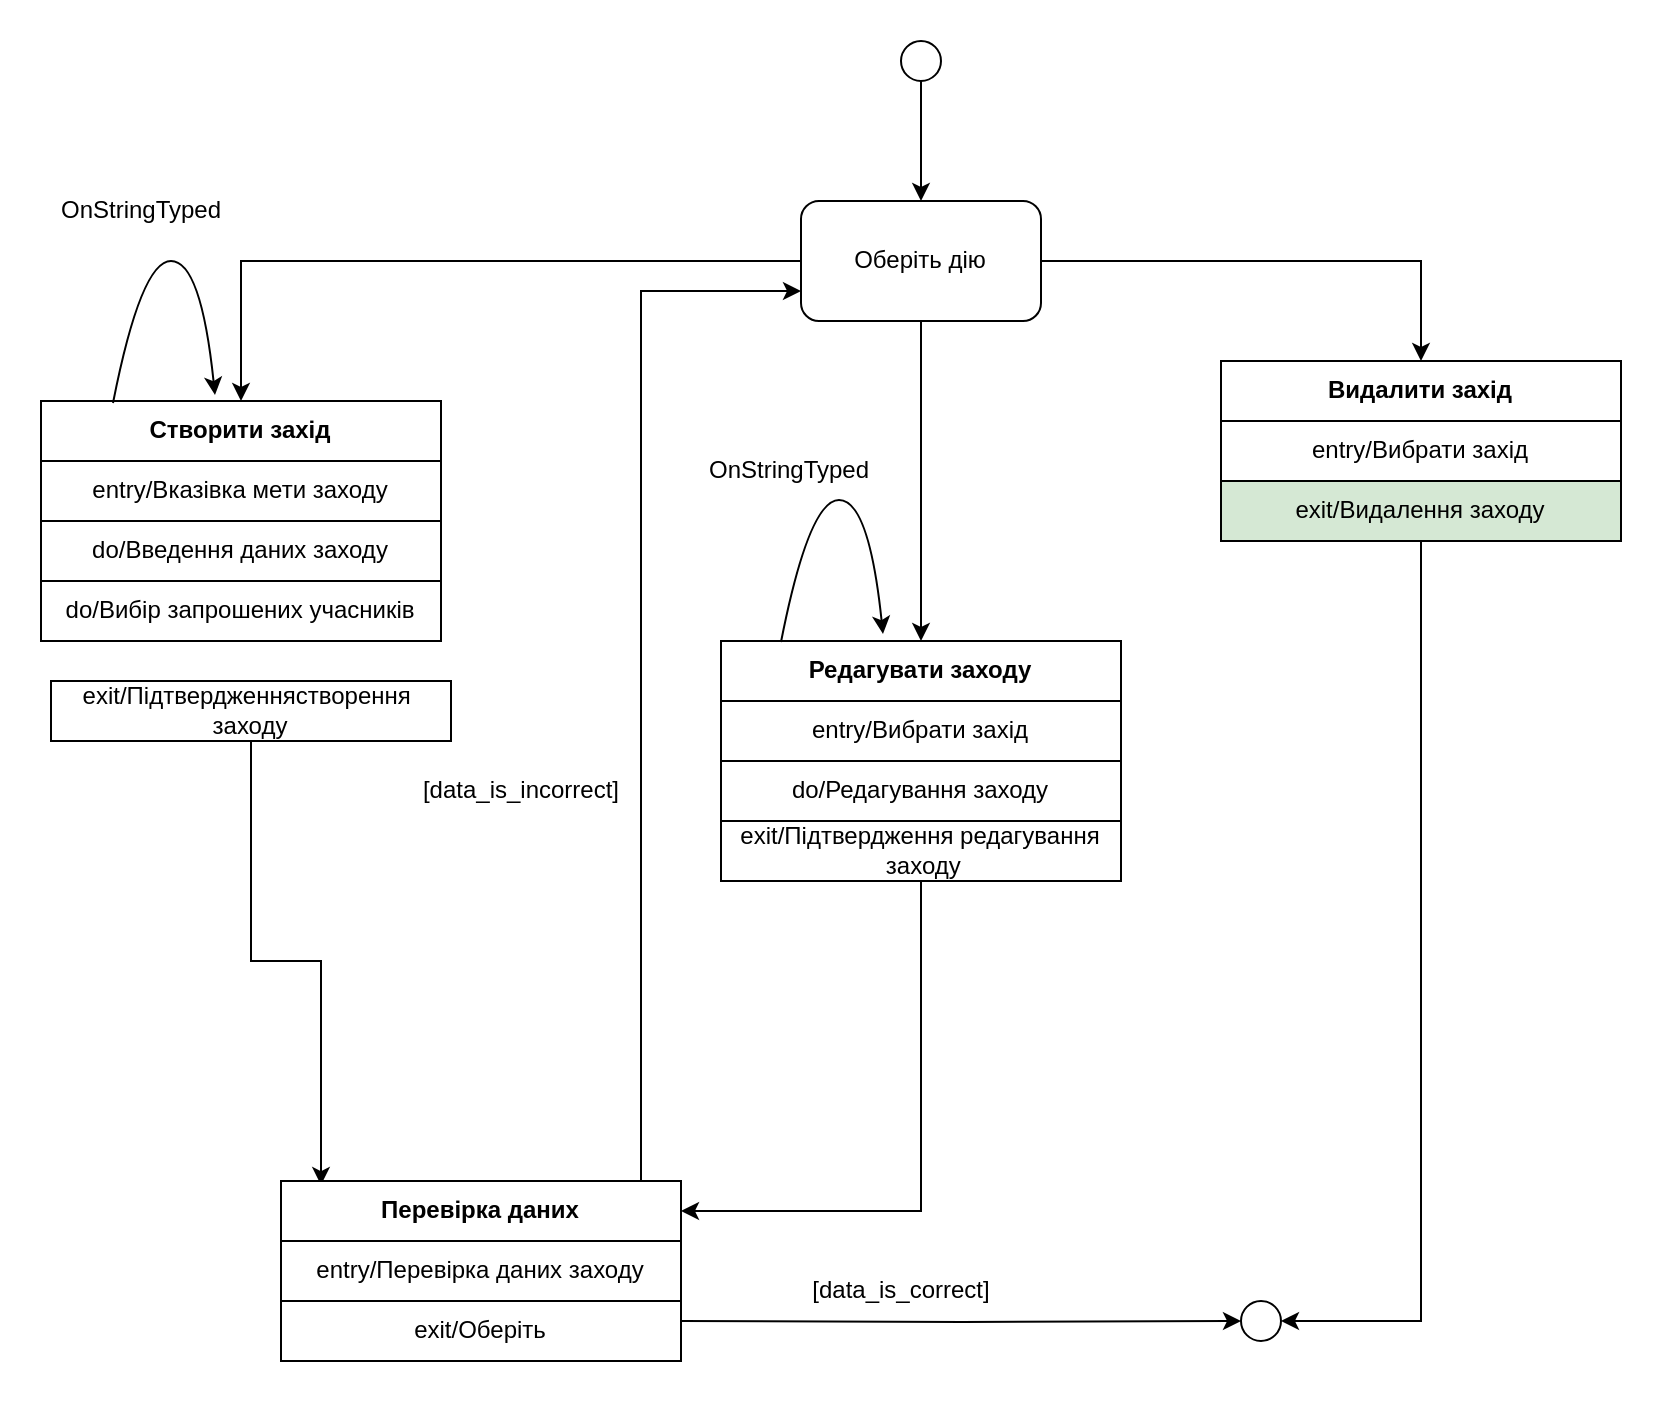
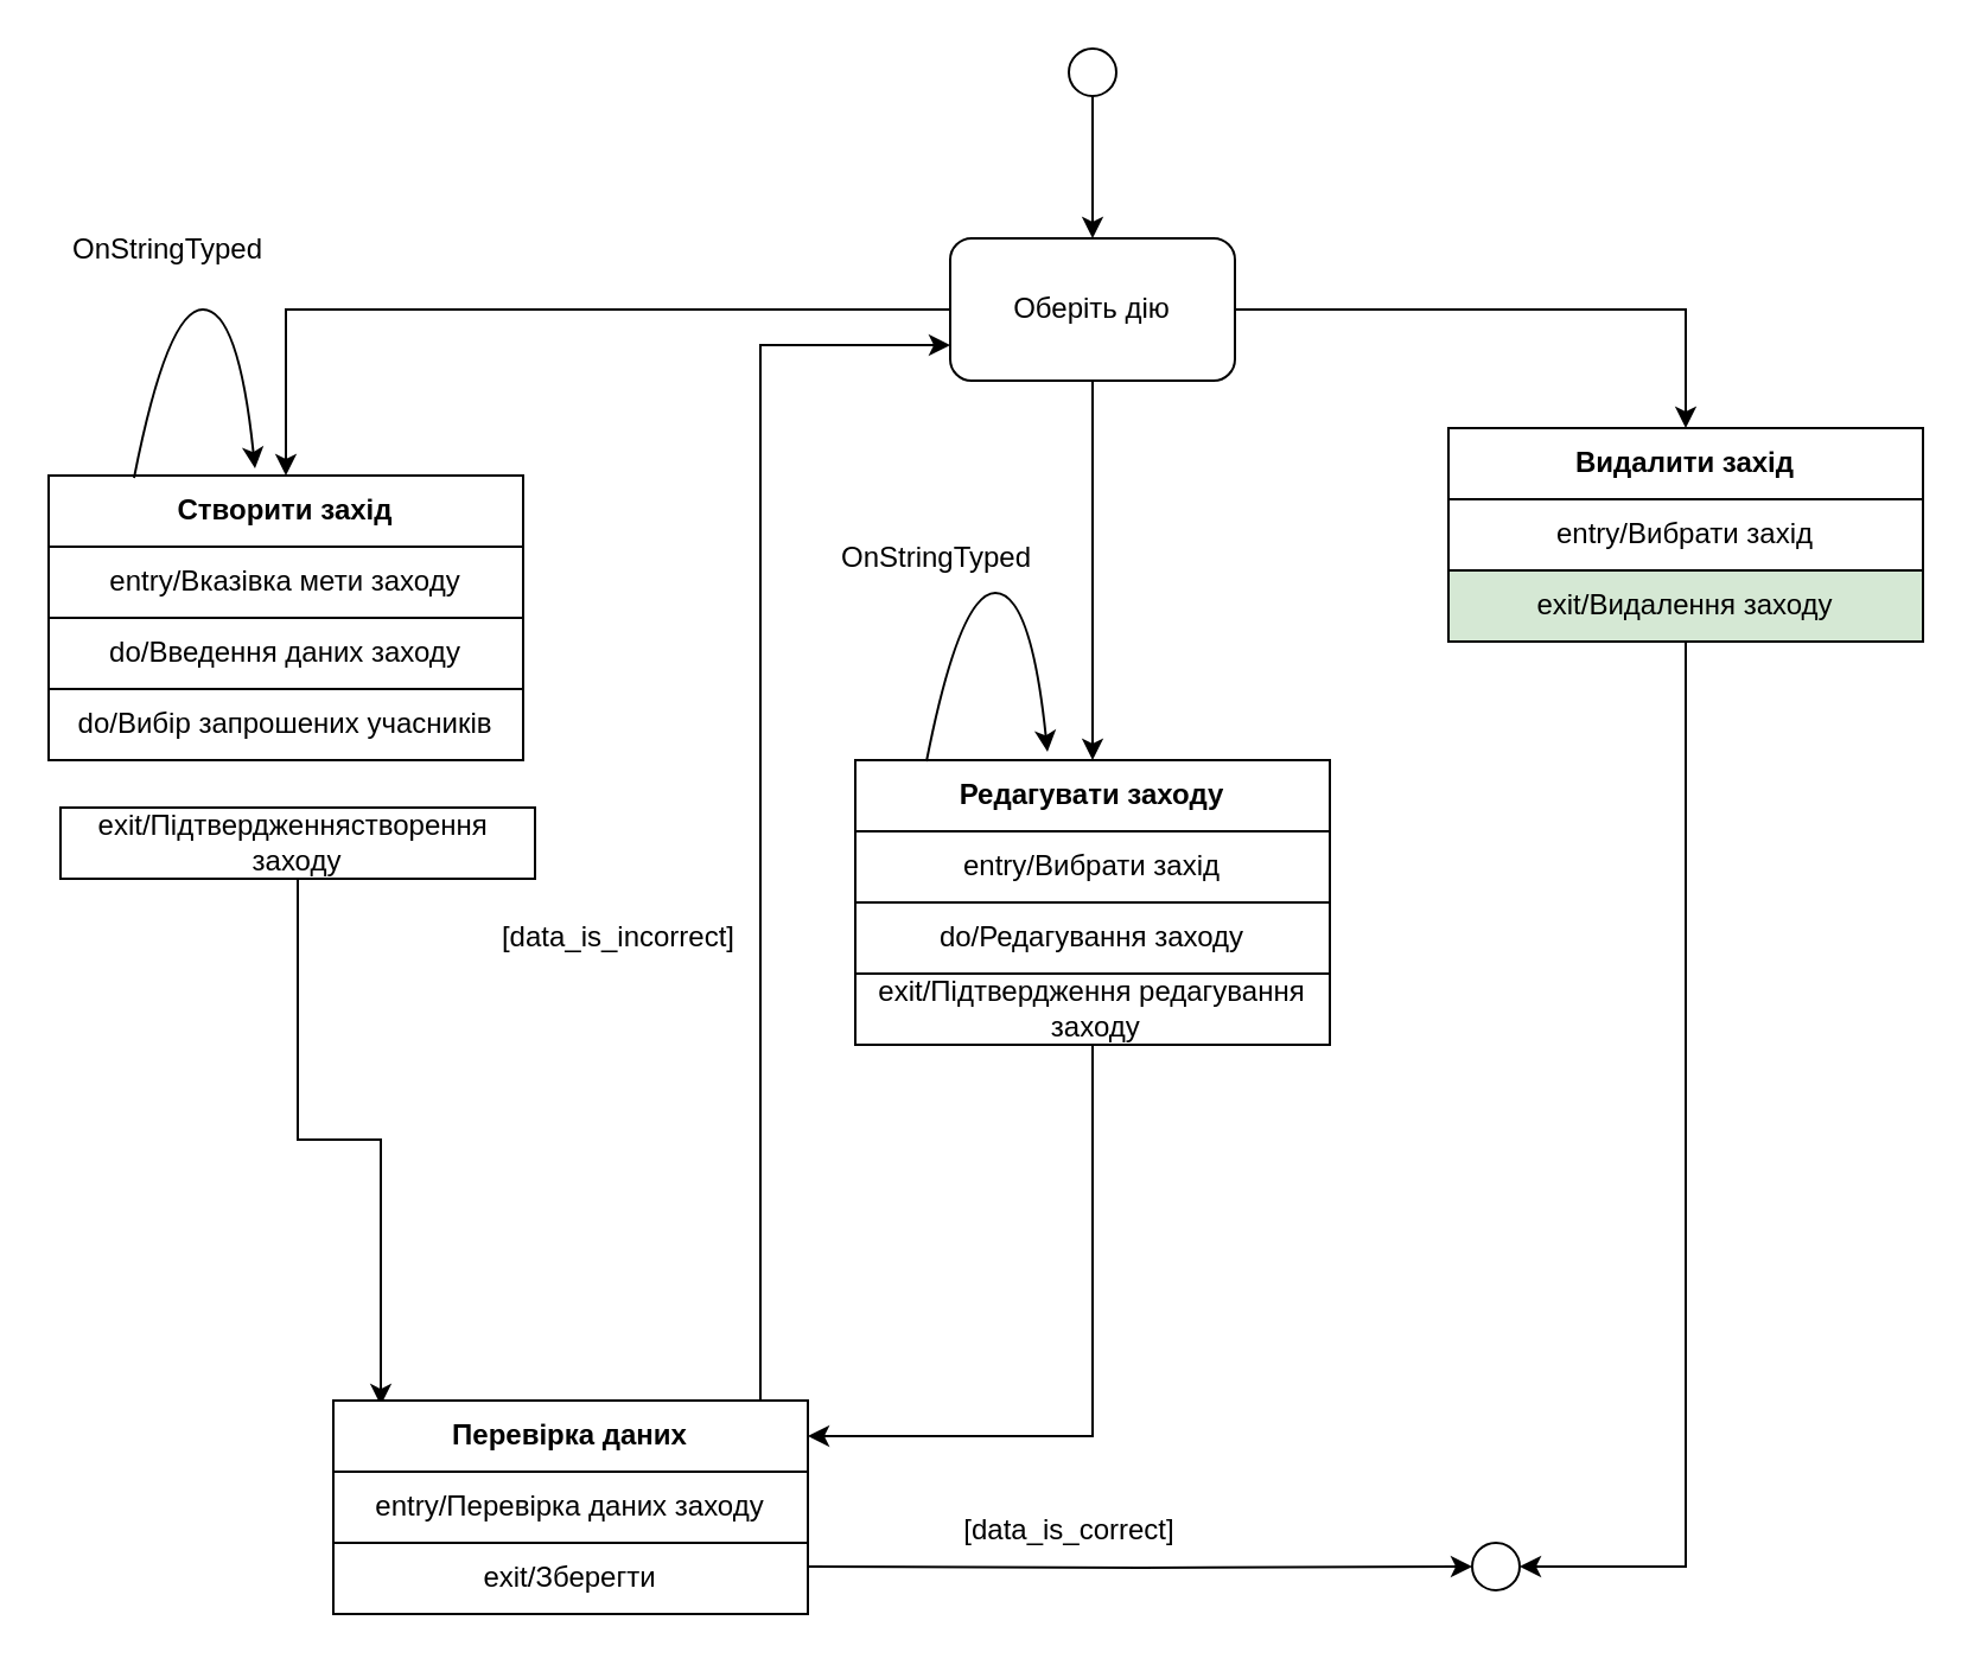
  <mxCell id="0" />
  <mxCell id="1" parent="0" />
  <mxCell id="2" style="edgeStyle=orthogonalEdgeStyle;rounded=0;orthogonalLoop=1;jettySize=auto;html=1;exitX=0.5;exitY=1;exitDx=0;exitDy=0;entryX=0.5;entryY=0;entryDx=0;entryDy=0;" edge="1" parent="1" source="3" target="7"><mxGeometry relative="1" as="geometry" /></mxCell>
  <mxCell id="3" value="" style="ellipse;whiteSpace=wrap;html=1;aspect=fixed;" vertex="1" parent="1"><mxGeometry x="450" y="20" width="20" height="20" as="geometry" /></mxCell>
  <mxCell id="4" style="edgeStyle=orthogonalEdgeStyle;rounded=0;orthogonalLoop=1;jettySize=auto;html=1;exitX=0;exitY=0.5;exitDx=0;exitDy=0;" edge="1" parent="1" source="7" target="18"><mxGeometry relative="1" as="geometry" /></mxCell>
  <mxCell id="5" style="edgeStyle=orthogonalEdgeStyle;rounded=0;orthogonalLoop=1;jettySize=auto;html=1;exitX=0.5;exitY=1;exitDx=0;exitDy=0;entryX=0.5;entryY=0;entryDx=0;entryDy=0;" edge="1" parent="1" source="7" target="13"><mxGeometry relative="1" as="geometry" /></mxCell>
  <mxCell id="6" style="edgeStyle=orthogonalEdgeStyle;rounded=0;orthogonalLoop=1;jettySize=auto;html=1;exitX=1;exitY=0.5;exitDx=0;exitDy=0;" edge="1" parent="1" source="7" target="8"><mxGeometry relative="1" as="geometry" /></mxCell>
  <mxCell id="7" value="Оберіть дію" style="rounded=1;whiteSpace=wrap;html=1;" vertex="1" parent="1"><mxGeometry x="400" y="100" width="120" height="60" as="geometry" /></mxCell>
  <mxCell id="8" value="&lt;b&gt;Видалити захід&lt;/b&gt;" style="rounded=0;whiteSpace=wrap;html=1;" vertex="1" parent="1"><mxGeometry x="610" y="180" width="200" height="30" as="geometry" /></mxCell>
  <mxCell id="9" value="entry/Вибрати захід" style="rounded=0;whiteSpace=wrap;html=1;" vertex="1" parent="1"><mxGeometry x="610" y="210" width="200" height="30" as="geometry" /></mxCell>
  <mxCell id="10" style="edgeStyle=orthogonalEdgeStyle;rounded=0;orthogonalLoop=1;jettySize=auto;html=1;exitX=0.5;exitY=1;exitDx=0;exitDy=0;entryX=1;entryY=0.5;entryDx=0;entryDy=0;" edge="1" parent="1" source="11" target="23"><mxGeometry relative="1" as="geometry"><mxPoint x="540" y="600" as="targetPoint" /></mxGeometry></mxCell>
  <mxCell id="11" value="&lt;span style=&quot;text-wrap: nowrap;&quot;&gt;exit/&lt;/span&gt;&lt;span style=&quot;text-wrap: nowrap;&quot;&gt;Видалення заходу&lt;/span&gt;" style="rounded=0;whiteSpace=wrap;html=1;fillColor=#d5e8d4;" vertex="1" parent="1"><mxGeometry x="610" y="240" width="200" height="30" as="geometry" /></mxCell>
  <mxCell id="12" value="" style="group" vertex="1" connectable="0" parent="1"><mxGeometry x="360" y="320" width="200" height="120" as="geometry" /></mxCell>
  <mxCell id="13" value="&lt;b&gt;Редагувати заходу&lt;/b&gt;" style="rounded=0;whiteSpace=wrap;html=1;" vertex="1" parent="12"><mxGeometry width="200" height="30" as="geometry" /></mxCell>
  <mxCell id="14" value="entry/Вибрати захід" style="rounded=0;whiteSpace=wrap;html=1;" vertex="1" parent="12"><mxGeometry y="30" width="200" height="30" as="geometry" /></mxCell>
  <mxCell id="15" value="&lt;span style=&quot;text-wrap: nowrap;&quot;&gt;do/Редагування заходу&lt;/span&gt;" style="rounded=0;whiteSpace=wrap;html=1;" vertex="1" parent="12"><mxGeometry y="60" width="200" height="30" as="geometry" /></mxCell>
  <mxCell id="16" value="&lt;span style=&quot;text-wrap: nowrap;&quot;&gt;exit/&lt;/span&gt;&lt;span style=&quot;text-wrap: nowrap;&quot;&gt;Підтвердження&amp;nbsp;&lt;/span&gt;&lt;span style=&quot;text-wrap: nowrap; background-color: initial;&quot;&gt;редагування&lt;/span&gt;&lt;div&gt;&lt;span style=&quot;text-wrap: nowrap; background-color: initial;&quot;&gt;&amp;nbsp;заходу&lt;/span&gt;&lt;/div&gt;" style="rounded=0;whiteSpace=wrap;html=1;" vertex="1" parent="12"><mxGeometry y="90" width="200" height="30" as="geometry" /></mxCell>
  <mxCell id="17" value="" style="group" vertex="1" connectable="0" parent="1"><mxGeometry x="20" y="200" width="200" height="120" as="geometry" /></mxCell>
  <mxCell id="18" value="&lt;b&gt;Створити захід&lt;/b&gt;" style="rounded=0;whiteSpace=wrap;html=1;" vertex="1" parent="17"><mxGeometry width="200" height="30" as="geometry" /></mxCell>
  <mxCell id="19" value="entry/Вказівка мети заходу" style="rounded=0;whiteSpace=wrap;html=1;" vertex="1" parent="17"><mxGeometry y="30" width="200" height="30" as="geometry" /></mxCell>
  <mxCell id="20" value="&lt;span style=&quot;text-wrap: nowrap;&quot;&gt;do/Введення даних заходу&lt;/span&gt;" style="rounded=0;whiteSpace=wrap;html=1;" vertex="1" parent="17"><mxGeometry y="60" width="200" height="30" as="geometry" /></mxCell>
  <mxCell id="21" value="" style="curved=1;endArrow=classic;html=1;rounded=0;exitX=0.18;exitY=0.033;exitDx=0;exitDy=0;exitPerimeter=0;entryX=0.435;entryY=-0.1;entryDx=0;entryDy=0;entryPerimeter=0;" edge="1" parent="17" source="18" target="18"><mxGeometry width="50" height="50" relative="1" as="geometry"><mxPoint x="30" y="-10" as="sourcePoint" /><mxPoint x="80" y="-10" as="targetPoint" /><Array as="points"><mxPoint x="50" y="-70" /><mxPoint x="80" y="-70" /></Array></mxGeometry></mxCell>
  <mxCell id="22" value="&lt;span style=&quot;text-wrap: nowrap;&quot;&gt;do/Вибір запрошених учасників&lt;/span&gt;" style="rounded=0;whiteSpace=wrap;html=1;" vertex="1" parent="17"><mxGeometry y="90" width="200" height="30" as="geometry" /></mxCell>
  <mxCell id="23" value="" style="ellipse;whiteSpace=wrap;html=1;aspect=fixed;" vertex="1" parent="1"><mxGeometry x="620" y="650" width="20" height="20" as="geometry" /></mxCell>
  <mxCell id="24" style="edgeStyle=orthogonalEdgeStyle;rounded=0;orthogonalLoop=1;jettySize=auto;html=1;exitX=0.5;exitY=1;exitDx=0;exitDy=0;entryX=1;entryY=0.5;entryDx=0;entryDy=0;" edge="1" parent="1" source="16" target="30"><mxGeometry relative="1" as="geometry"><mxPoint x="460" y="570" as="targetPoint" /></mxGeometry></mxCell>
  <mxCell id="25" value="" style="curved=1;endArrow=classic;html=1;rounded=0;exitX=0.18;exitY=0.033;exitDx=0;exitDy=0;exitPerimeter=0;entryX=0.435;entryY=-0.1;entryDx=0;entryDy=0;entryPerimeter=0;" edge="1" parent="1"><mxGeometry width="50" height="50" relative="1" as="geometry"><mxPoint x="390" y="320.5" as="sourcePoint" /><mxPoint x="441" y="316.5" as="targetPoint" /><Array as="points"><mxPoint x="404" y="249.5" /><mxPoint x="434" y="249.5" /></Array></mxGeometry></mxCell>
  <mxCell id="26" value="OnStringTyped" style="text;html=1;align=center;verticalAlign=middle;resizable=0;points=[];autosize=1;strokeColor=none;fillColor=none;" vertex="1" parent="1"><mxGeometry x="20" y="90" width="100" height="30" as="geometry" /></mxCell>
  <mxCell id="27" value="OnStringTyped" style="text;html=1;align=center;verticalAlign=middle;resizable=0;points=[];autosize=1;strokeColor=none;fillColor=none;" vertex="1" parent="1"><mxGeometry x="344" y="220" width="100" height="30" as="geometry" /></mxCell>
  <mxCell id="28" style="edgeStyle=orthogonalEdgeStyle;rounded=0;orthogonalLoop=1;jettySize=auto;html=1;exitX=0.5;exitY=1;exitDx=0;exitDy=0;entryX=0.1;entryY=0.067;entryDx=0;entryDy=0;entryPerimeter=0;" edge="1" parent="1" source="37" target="30"><mxGeometry relative="1" as="geometry" /></mxCell>
  <mxCell id="29" value="" style="group" vertex="1" connectable="0" parent="1"><mxGeometry x="140" y="590" width="200" height="90" as="geometry" /></mxCell>
  <mxCell id="30" value="&lt;b&gt;Перевірка даних&lt;/b&gt;" style="rounded=0;whiteSpace=wrap;html=1;container=0;" vertex="1" parent="29"><mxGeometry width="200" height="30" as="geometry" /></mxCell>
  <mxCell id="31" value="entry/Перевірка даних заходу" style="rounded=0;whiteSpace=wrap;html=1;container=0;" vertex="1" parent="29"><mxGeometry y="30" width="200" height="30" as="geometry" /></mxCell>
- <mxCell id="32" value="&lt;span style=&quot;text-wrap: nowrap;&quot;&gt;exit/Оберіть&lt;/span&gt;" style="rounded=0;whiteSpace=wrap;html=1;container=0;" vertex="1" parent="29"><mxGeometry y="60" width="200" height="30" as="geometry" /></mxCell>
+ <mxCell id="32" value="&lt;span style=&quot;text-wrap: nowrap;&quot;&gt;exit/Зберегти&lt;/span&gt;" style="rounded=0;whiteSpace=wrap;html=1;container=0;" vertex="1" parent="29"><mxGeometry y="60" width="200" height="30" as="geometry" /></mxCell>
  <mxCell id="33" style="edgeStyle=orthogonalEdgeStyle;rounded=0;orthogonalLoop=1;jettySize=auto;html=1;entryX=0;entryY=0.75;entryDx=0;entryDy=0;" edge="1" parent="1" target="7"><mxGeometry relative="1" as="geometry"><mxPoint x="320" y="590" as="sourcePoint" /><Array as="points"><mxPoint x="320" y="145" /></Array></mxGeometry></mxCell>
  <mxCell id="34" value="[data_is_incorrect]" style="text;html=1;align=center;verticalAlign=middle;resizable=0;points=[];autosize=1;strokeColor=none;fillColor=none;" vertex="1" parent="1"><mxGeometry x="200" y="380" width="120" height="30" as="geometry" /></mxCell>
  <mxCell id="35" style="edgeStyle=orthogonalEdgeStyle;rounded=0;orthogonalLoop=1;jettySize=auto;html=1;entryX=0;entryY=0.5;entryDx=0;entryDy=0;" edge="1" parent="1" target="23"><mxGeometry relative="1" as="geometry"><mxPoint x="340" y="660" as="sourcePoint" /></mxGeometry></mxCell>
  <mxCell id="36" value="[data_is_correct]" style="text;html=1;align=center;verticalAlign=middle;resizable=0;points=[];autosize=1;strokeColor=none;fillColor=none;" vertex="1" parent="1"><mxGeometry x="395" y="630" width="110" height="30" as="geometry" /></mxCell>
  <mxCell id="37" value="&lt;span style=&quot;text-wrap: nowrap;&quot;&gt;exit/Підтвердження&lt;/span&gt;&lt;span style=&quot;text-wrap: nowrap; background-color: initial;&quot;&gt;створення&amp;nbsp;&lt;/span&gt;&lt;div&gt;&lt;span style=&quot;text-wrap: nowrap; background-color: initial;&quot;&gt;заходу&lt;/span&gt;&lt;/div&gt;" style="rounded=0;whiteSpace=wrap;html=1;" vertex="1" parent="1"><mxGeometry x="25" y="340" width="200" height="30" as="geometry" /></mxCell>
